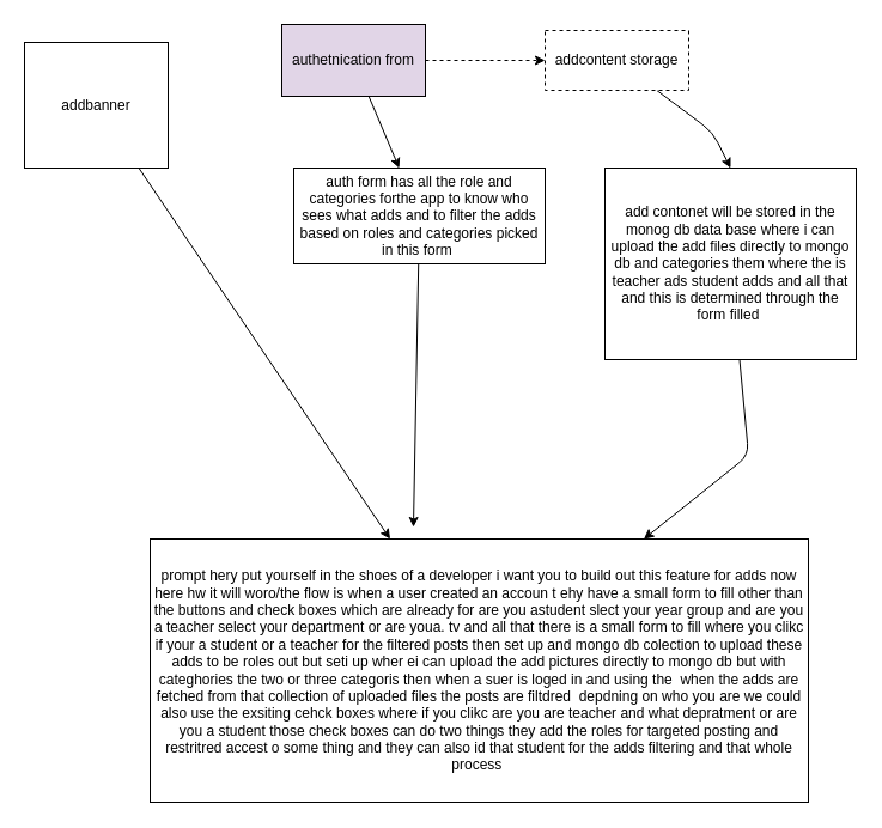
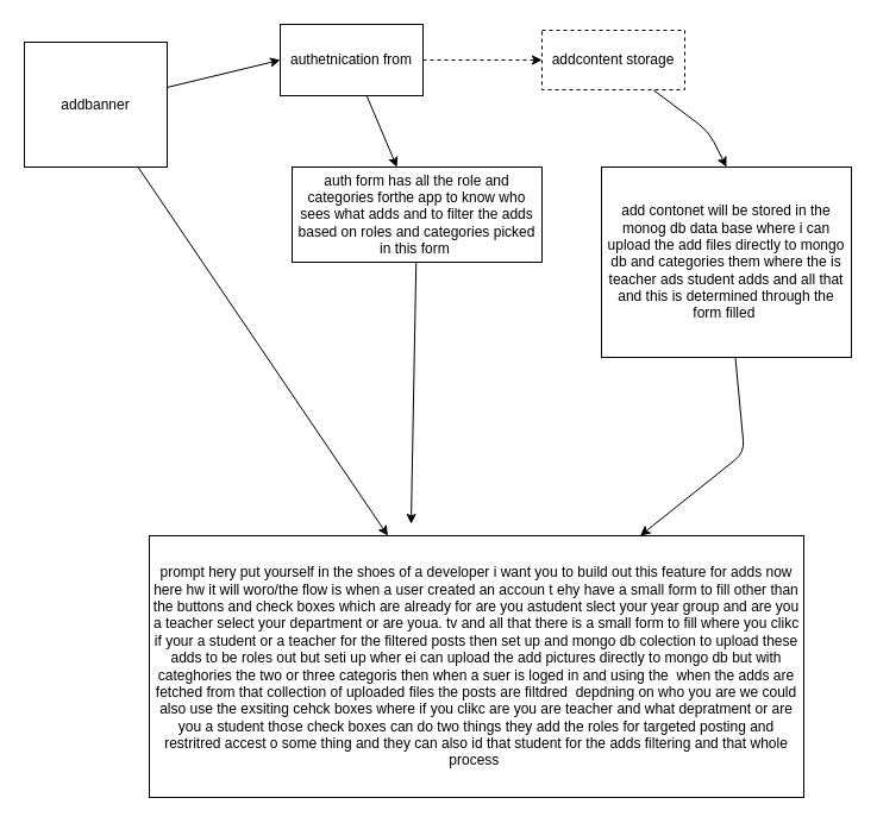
  <mxCell id="0" />
  <mxCell id="1" parent="0" />
+ <mxCell id="2" style="edgeStyle=none;html=1;entryX=0;entryY=0.5;entryDx=0;entryDy=0;" edge="1" parent="1" source="4" target="7"><mxGeometry relative="1" as="geometry" /></mxCell>
  <mxCell id="3" style="edgeStyle=none;html=1;" edge="1" parent="1" source="4" target="14"><mxGeometry relative="1" as="geometry" /></mxCell>
  <mxCell id="4" value="addbanner" style="whiteSpace=wrap;html=1;" vertex="1" parent="1"><mxGeometry x="20" y="35" width="120" height="105" as="geometry" /></mxCell>
  <mxCell id="5" style="edgeStyle=none;html=1;" edge="1" parent="1" source="7" target="13"><mxGeometry relative="1" as="geometry"><mxPoint x="295" y="220" as="targetPoint" /></mxGeometry></mxCell>
  <mxCell id="6" style="edgeStyle=none;html=1;entryX=0;entryY=0.5;entryDx=0;entryDy=0;dashed=1;" edge="1" parent="1" source="7" target="9"><mxGeometry relative="1" as="geometry" /></mxCell>
- <mxCell id="7" value="authetnication from" style="whiteSpace=wrap;html=1;fillColor=#e1d5e7;" vertex="1" parent="1"><mxGeometry x="235" y="20" width="120" height="60" as="geometry" /></mxCell>
+ <mxCell id="7" value="authetnication from" style="whiteSpace=wrap;html=1;" vertex="1" parent="1"><mxGeometry x="235" y="20" width="120" height="60" as="geometry" /></mxCell>
  <mxCell id="8" style="edgeStyle=none;html=1;entryX=0.5;entryY=0;entryDx=0;entryDy=0;" edge="1" parent="1" source="9" target="11"><mxGeometry relative="1" as="geometry"><mxPoint x="565" y="200" as="targetPoint" /><Array as="points"><mxPoint x="595" y="110" /></Array></mxGeometry></mxCell>
  <mxCell id="9" value="addcontent storage" style="whiteSpace=wrap;html=1;dashed=1;" vertex="1" parent="1"><mxGeometry x="455" y="25" width="120" height="50" as="geometry" /></mxCell>
  <mxCell id="10" style="edgeStyle=none;html=1;" edge="1" parent="1" source="11" target="14"><mxGeometry relative="1" as="geometry"><mxPoint x="610" y="340" as="targetPoint" /><Array as="points"><mxPoint x="625" y="380" /></Array></mxGeometry></mxCell>
  <mxCell id="11" value="add contonet will be stored in the monog db data base where i can upload the add files directly to mongo db and categories them where the is teacher ads student adds and all that and this is determined through the form filled&amp;nbsp;" style="whiteSpace=wrap;html=1;" vertex="1" parent="1"><mxGeometry x="505" y="140" width="210" height="160" as="geometry" /></mxCell>
  <mxCell id="12" style="edgeStyle=none;html=1;" edge="1" parent="1" source="13"><mxGeometry relative="1" as="geometry"><mxPoint x="345" y="440" as="targetPoint" /></mxGeometry></mxCell>
  <mxCell id="13" value="auth form has all the role and categories forthe app to know who sees what adds and to filter the adds based on roles and categories picked in this form&amp;nbsp;" style="whiteSpace=wrap;html=1;" vertex="1" parent="1"><mxGeometry x="245" y="140" width="210" height="80" as="geometry" /></mxCell>
  <mxCell id="14" value="prompt hery put yourself in the shoes of a developer i want you to build out this feature for adds now here hw it will woro/the flow is when a user created an accoun t ehy have a small form to fill other than the buttons and check boxes which are already for are you astudent slect your year group and are you a teacher select your department or are youa. tv and all that there is a small form to fill where you clikc if your a student or a teacher for the filtered posts then set up and mongo db colection to upload these adds to be roles out but seti up wher ei can upload the add pictures directly to mongo db but with categhories the two or three categoris then when a suer is loged in and using the&amp;nbsp; when the adds are fetched from that collection of uploaded files the posts are filtdred&amp;nbsp; depdning on who you are we could also use the exsiting cehck boxes where if you clikc are you are teacher and what depratment or are you a student those check boxes can do two things they add the roles for targeted posting and restritred accest o some thing and they can also id that student for the adds filtering and that whole process&amp;nbsp;" style="whiteSpace=wrap;html=1;" vertex="1" parent="1"><mxGeometry x="125" y="450" width="550" height="220" as="geometry" /></mxCell>
